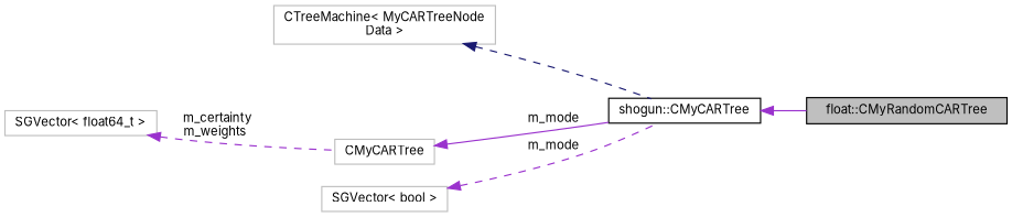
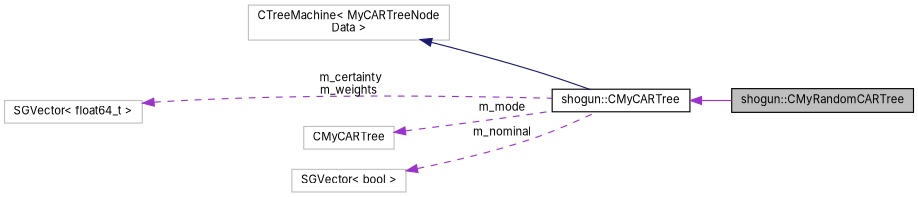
  digraph {
    fontname=Inter
    rankdir=LR
    node [color=grey75 fillcolor=white fontname=Inter fontsize=10 shape=record style=filled]
    edge [color=darkorchid3 dir=back fontname=Inter fontsize=10 labelfontname=Helvetica labelfontsize=10 style=dashed]
-   n1 [color=black fillcolor=grey75 fontcolor=black height=0.2 label="float::CMyRandomCARTree" width=0.4]
+   n1 [color=black fillcolor=grey75 fontcolor=black height=0.2 label="shogun::CMyRandomCARTree" width=0.4]
    n2 [color=black height=0.2 label="shogun::CMyCARTree" width=0.4]
    n3 [height=0.2 label="CTreeMachine\< MyCARTreeNode\lData \>" width=0.4]
    n4 [height=0.2 label=CMyCARTree width=0.4]
    n5 [height=0.2 label="SGVector\< float64_t \>" width=0.4]
    n6 [height=0.2 label="SGVector\< bool \>" width=0.4]
    n2 -> n1 [style=solid]
-   n3 -> n2 [color=midnightblue]
-   n4 -> n2 [label=" m_mode" style=solid]
-   n5 -> n4 [label=" m_certainty\nm_weights"]
-   n6 -> n2 [label=" m_mode"]
+   n3 -> n2 [color=midnightblue style=solid]
+   n4 -> n2 [label=" m_mode"]
+   n5 -> n2 [label=" m_certainty\nm_weights"]
+   n6 -> n2 [label=" m_nominal"]
  }
